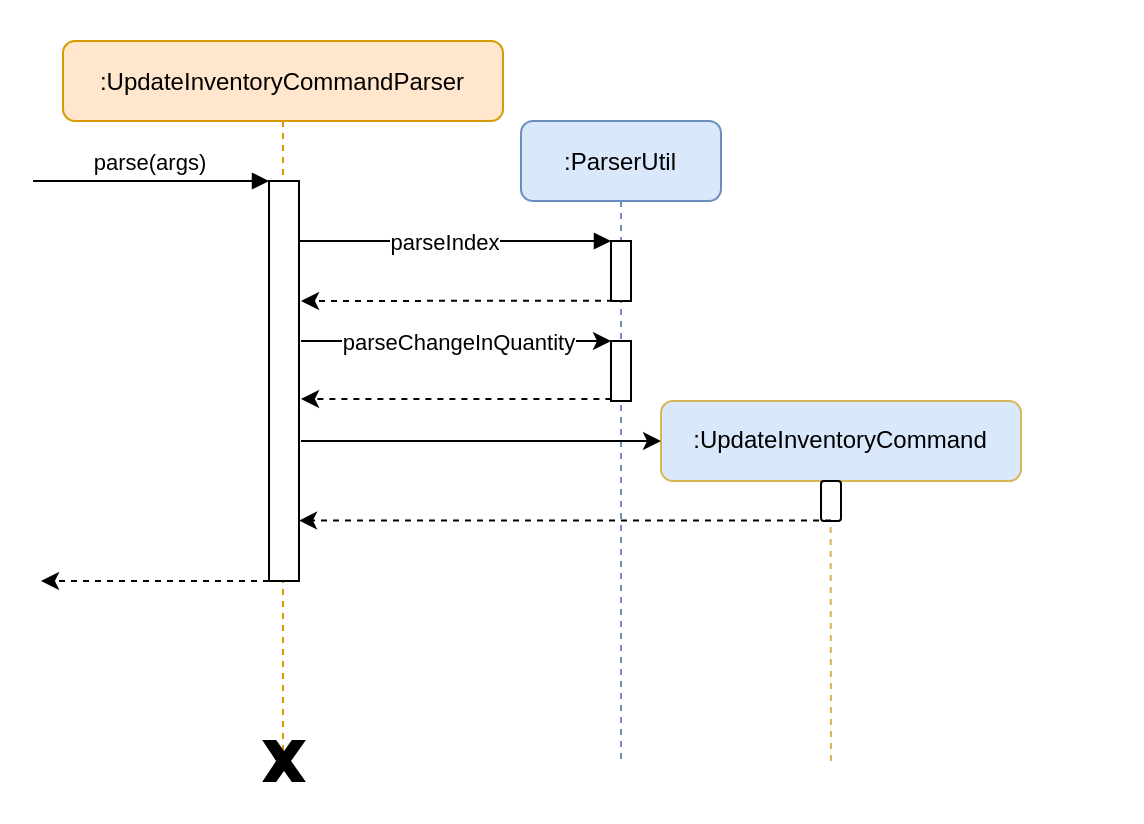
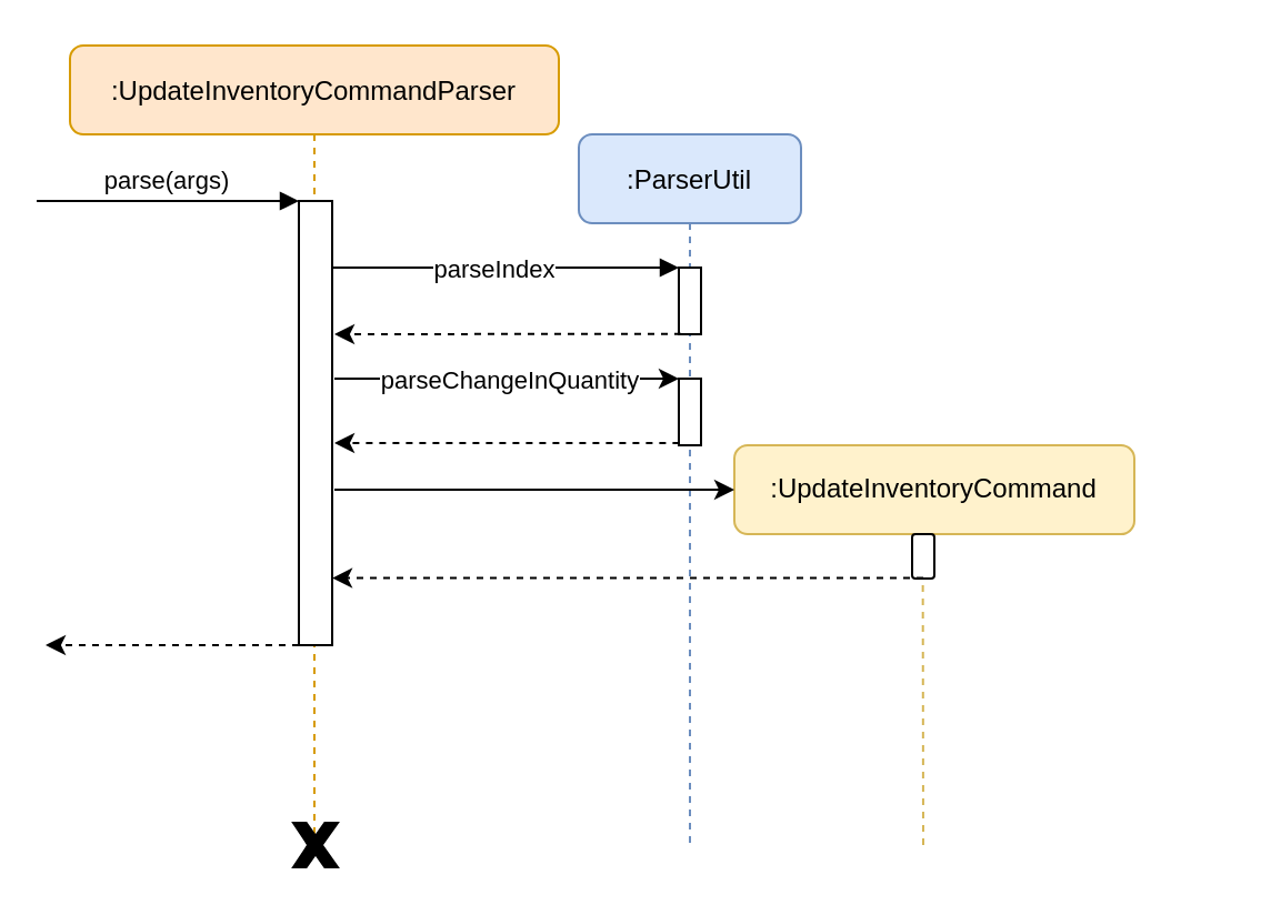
  <mxCell id="0" />
  <mxCell id="1" parent="0" />
  <mxCell id="2" value=":UpdateInventoryCommandParser" style="shape=umlLifeline;perimeter=lifelinePerimeter;container=1;collapsible=0;recursiveResize=0;rounded=1;shadow=0;strokeWidth=1;fillColor=#ffe6cc;strokeColor=#d79b00;" parent="1" vertex="1"><mxGeometry x="31" y="20" width="220" height="360" as="geometry" /></mxCell>
  <mxCell id="3" value="" style="points=[];perimeter=orthogonalPerimeter;rounded=0;shadow=0;strokeWidth=1;" parent="2" vertex="1"><mxGeometry x="103" y="70" width="15" height="200" as="geometry" /></mxCell>
  <mxCell id="4" value="parse(args)" style="verticalAlign=bottom;startArrow=none;endArrow=block;startSize=8;shadow=0;strokeWidth=1;startFill=0;" parent="2" target="3" edge="1"><mxGeometry relative="1" as="geometry"><mxPoint x="-15" y="70" as="sourcePoint" /></mxGeometry></mxCell>
  <mxCell id="5" value=":ParserUtil" style="shape=umlLifeline;perimeter=lifelinePerimeter;container=1;collapsible=0;recursiveResize=0;rounded=1;shadow=0;strokeWidth=1;size=40;fillColor=#dae8fc;strokeColor=#6c8ebf;" parent="1" vertex="1"><mxGeometry x="260" y="60" width="100" height="320" as="geometry" /></mxCell>
  <mxCell id="6" value="" style="points=[];perimeter=orthogonalPerimeter;rounded=0;shadow=0;strokeWidth=1;" parent="5" vertex="1"><mxGeometry x="45" y="60" width="10" height="30" as="geometry" /></mxCell>
  <mxCell id="7" value="" style="points=[];perimeter=orthogonalPerimeter;rounded=0;shadow=0;strokeWidth=1;" parent="5" vertex="1"><mxGeometry x="45" y="110" width="10" height="30" as="geometry" /></mxCell>
  <mxCell id="8" value="" style="verticalAlign=bottom;endArrow=block;shadow=0;strokeWidth=1;" parent="1" source="3" target="6" edge="1"><mxGeometry relative="1" as="geometry"><mxPoint x="235" y="100" as="sourcePoint" /><Array as="points"><mxPoint x="240" y="120" /></Array></mxGeometry></mxCell>
  <mxCell id="9" value="parseIndex" style="edgeLabel;html=1;align=center;verticalAlign=middle;resizable=0;points=[];" parent="8" vertex="1" connectable="0"><mxGeometry x="0.161" y="-19" relative="1" as="geometry"><mxPoint x="-19" y="-19" as="offset" /></mxGeometry></mxCell>
  <mxCell id="10" value="" style="endArrow=classic;html=1;dashed=1;exitX=0.1;exitY=0.995;exitDx=0;exitDy=0;exitPerimeter=0;" parent="1" source="6" edge="1"><mxGeometry width="50" height="50" relative="1" as="geometry"><mxPoint x="360" y="240" as="sourcePoint" /><mxPoint x="150" y="150" as="targetPoint" /></mxGeometry></mxCell>
  <mxCell id="11" value="" style="endArrow=classic;html=1;" parent="1" target="7" edge="1"><mxGeometry width="50" height="50" relative="1" as="geometry"><mxPoint x="150" y="170" as="sourcePoint" /><mxPoint x="410" y="190" as="targetPoint" /><Array as="points"><mxPoint x="280" y="170" /></Array></mxGeometry></mxCell>
  <mxCell id="12" value="parseChangeInQuantity" style="edgeLabel;html=1;align=center;verticalAlign=middle;resizable=0;points=[];" parent="11" vertex="1" connectable="0"><mxGeometry x="0.677" y="-52" relative="1" as="geometry"><mxPoint x="-52" y="-52" as="offset" /></mxGeometry></mxCell>
  <mxCell id="13" value="" style="endArrow=classic;html=1;exitX=0.02;exitY=0.967;exitDx=0;exitDy=0;exitPerimeter=0;dashed=1;" parent="1" source="7" edge="1"><mxGeometry width="50" height="50" relative="1" as="geometry"><mxPoint x="310" y="221" as="sourcePoint" /><mxPoint x="150" y="199" as="targetPoint" /></mxGeometry></mxCell>
  <mxCell id="14" value="" style="endArrow=none;dashed=1;html=1;strokeColor=#d6b656;entryX=0.48;entryY=1.01;entryDx=0;entryDy=0;entryPerimeter=0;fillColor=#fff2cc;" parent="1" edge="1"><mxGeometry width="50" height="50" relative="1" as="geometry"><mxPoint x="415" y="380" as="sourcePoint" /><mxPoint x="414.8" y="250.2" as="targetPoint" /></mxGeometry></mxCell>
  <mxCell id="15" value="" style="endArrow=classic;html=1;strokeColor=#000000;dashed=1;" parent="1" edge="1"><mxGeometry width="50" height="50" relative="1" as="geometry"><mxPoint x="550" y="320" as="sourcePoint" /><mxPoint x="550" y="320" as="targetPoint" /></mxGeometry></mxCell>
- <mxCell id="16" value=":UpdateInventoryCommand" style="rounded=1;whiteSpace=wrap;html=1;strokeColor=#d6b656;fillColor=#dae8fc;" parent="1" vertex="1"><mxGeometry x="330" y="200" width="180" height="40" as="geometry" /></mxCell>
+ <mxCell id="16" value=":UpdateInventoryCommand" style="rounded=1;whiteSpace=wrap;html=1;strokeColor=#d6b656;fillColor=#fff2cc;" parent="1" vertex="1"><mxGeometry x="330" y="200" width="180" height="40" as="geometry" /></mxCell>
  <mxCell id="17" value="" style="html=1;points=[];perimeter=orthogonalPerimeter;rounded=1;strokeColor=#000000;gradientColor=none;" parent="1" vertex="1"><mxGeometry x="410" y="240" width="10" height="20" as="geometry" /></mxCell>
  <mxCell id="18" value="" style="endArrow=classic;html=1;dashed=1;strokeColor=#000000;exitX=0.5;exitY=0.99;exitDx=0;exitDy=0;exitPerimeter=0;" parent="1" source="17" target="3" edge="1"><mxGeometry width="50" height="50" relative="1" as="geometry"><mxPoint x="660" y="420" as="sourcePoint" /><mxPoint x="410" y="280" as="targetPoint" /></mxGeometry></mxCell>
  <mxCell id="19" value="" style="endArrow=classic;html=1;entryX=0;entryY=0.5;entryDx=0;entryDy=0;" parent="1" target="16" edge="1"><mxGeometry width="50" height="50" relative="1" as="geometry"><mxPoint x="150" y="220" as="sourcePoint" /><mxPoint x="410" y="200" as="targetPoint" /></mxGeometry></mxCell>
  <mxCell id="20" value="" style="verticalLabelPosition=bottom;verticalAlign=top;html=1;shape=mxgraph.basic.x;rounded=1;strokeColor=#000000;gradientColor=none;fillColor=#000000;" parent="1" vertex="1"><mxGeometry x="131.5" y="370" width="20" height="20" as="geometry" /></mxCell>
  <mxCell id="21" style="edgeStyle=orthogonalEdgeStyle;rounded=0;orthogonalLoop=1;jettySize=auto;html=1;exitX=0.33;exitY=0.5;exitDx=0;exitDy=0;exitPerimeter=0;entryX=0.65;entryY=0.5;entryDx=0;entryDy=0;entryPerimeter=0;" parent="1" source="20" target="20" edge="1"><mxGeometry relative="1" as="geometry" /></mxCell>
  <mxCell id="22" value="" style="endArrow=classic;html=1;dashed=1;strokeColor=#000000;exitX=0.5;exitY=0.99;exitDx=0;exitDy=0;exitPerimeter=0;" parent="1" edge="1"><mxGeometry width="50" height="50" relative="1" as="geometry"><mxPoint x="146" y="290" as="sourcePoint" /><mxPoint x="20" y="290" as="targetPoint" /></mxGeometry></mxCell>
